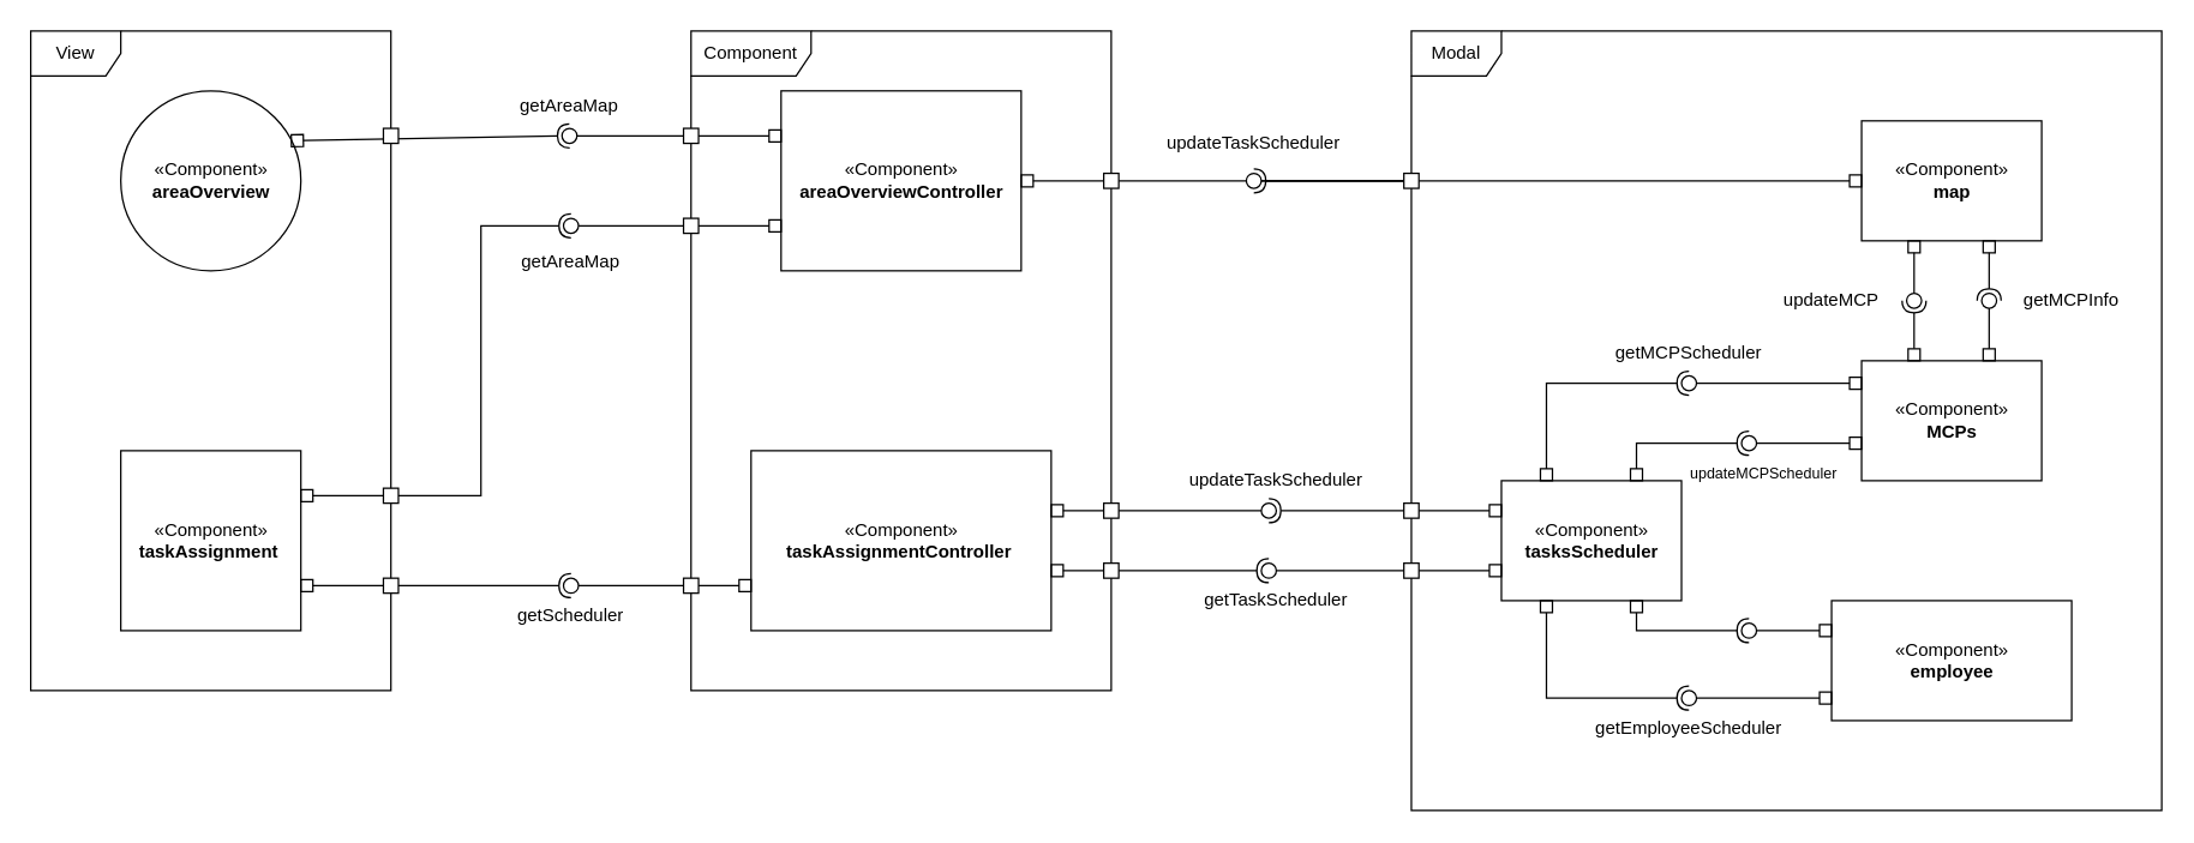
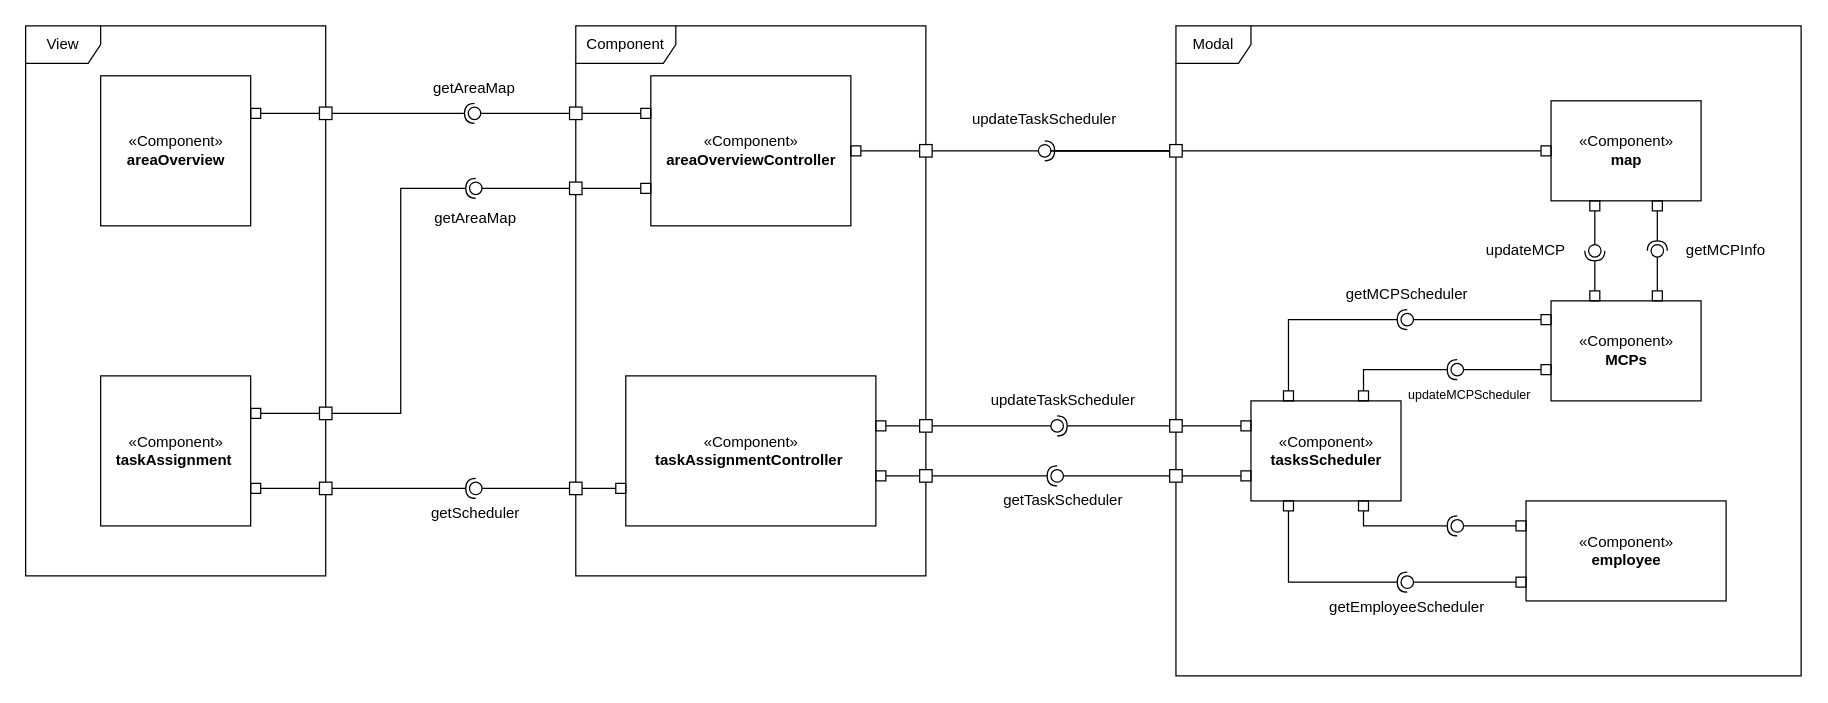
  <mxCell id="0" />
  <mxCell id="1" parent="0" />
  <mxCell id="2" value="View" style="shape=umlFrame;whiteSpace=wrap;html=1;width=60;height=30;" vertex="1" parent="1"><mxGeometry x="20" y="20" width="240" height="440" as="geometry" /></mxCell>
  <mxCell id="3" value="Component" style="shape=umlFrame;whiteSpace=wrap;html=1;width=80;height=30;" vertex="1" parent="1"><mxGeometry x="460" y="20" width="280" height="440" as="geometry" /></mxCell>
  <mxCell id="4" value="Modal" style="shape=umlFrame;whiteSpace=wrap;html=1;width=60;height=30;" vertex="1" parent="1"><mxGeometry x="940" y="20" width="500" height="520" as="geometry" /></mxCell>
  <mxCell id="5" value="«Component»&lt;br&gt;&lt;b&gt;map&lt;/b&gt;" style="html=1;" vertex="1" parent="1"><mxGeometry x="1240" y="80" width="120" height="80" as="geometry" /></mxCell>
  <mxCell id="6" value="«Component»&lt;br&gt;&lt;b&gt;MCPs&lt;/b&gt;" style="html=1;" vertex="1" parent="1"><mxGeometry x="1240" y="240" width="120" height="80" as="geometry" /></mxCell>
  <mxCell id="7" value="«Component»&lt;br&gt;&lt;b&gt;tasksScheduler&lt;/b&gt;" style="html=1;" vertex="1" parent="1"><mxGeometry x="1000" y="320" width="120" height="80" as="geometry" /></mxCell>
  <mxCell id="8" value="«Component»&lt;br&gt;&lt;b&gt;employee&lt;/b&gt;" style="html=1;" vertex="1" parent="1"><mxGeometry x="1220" y="400" width="160" height="80" as="geometry" /></mxCell>
  <mxCell id="9" value="«Component»&lt;br&gt;&lt;b&gt;taskAssignment&amp;nbsp;&lt;/b&gt;" style="html=1;" vertex="1" parent="1"><mxGeometry x="80" y="300" width="120" height="120" as="geometry" /></mxCell>
- <mxCell id="10" value="«Component»&lt;br&gt;&lt;b&gt;areaOverview&lt;/b&gt;" style="ellipse;html=1;" vertex="1" parent="1"><mxGeometry x="80" y="60" width="120" height="120" as="geometry" /></mxCell>
+ <mxCell id="10" value="«Component»&lt;br&gt;&lt;b&gt;areaOverview&lt;/b&gt;" style="html=1;" vertex="1" parent="1"><mxGeometry x="80" y="60" width="120" height="120" as="geometry" /></mxCell>
  <mxCell id="11" value="«Component»&lt;br&gt;&lt;b&gt;taskAssignmentController&amp;nbsp;&lt;/b&gt;" style="html=1;" vertex="1" parent="1"><mxGeometry x="500" y="300" width="200" height="120" as="geometry" /></mxCell>
  <mxCell id="12" value="«Component»&lt;br&gt;&lt;b&gt;areaOverviewController&lt;/b&gt;" style="html=1;" vertex="1" parent="1"><mxGeometry x="520" y="60" width="160" height="120" as="geometry" /></mxCell>
  <mxCell id="13" value="" style="rounded=0;orthogonalLoop=1;jettySize=auto;html=1;endArrow=none;endFill=0;sketch=0;sourcePerimeterSpacing=0;targetPerimeterSpacing=0;startArrow=box;startFill=0;exitX=0;exitY=0.75;exitDx=0;exitDy=0;" edge="1" parent="1" target="59" source="12"><mxGeometry relative="1" as="geometry"><mxPoint x="450" y="141" as="sourcePoint" /><Array as="points" /></mxGeometry></mxCell>
  <mxCell id="14" value="" style="rounded=0;orthogonalLoop=1;jettySize=auto;html=1;endArrow=halfCircle;endFill=0;entryX=0.5;entryY=0.5;endSize=6;strokeWidth=1;sketch=0;startArrow=box;startFill=0;exitX=1;exitY=0.25;exitDx=0;exitDy=0;" edge="1" parent="1" target="59" source="9"><mxGeometry relative="1" as="geometry"><mxPoint x="305" y="345" as="sourcePoint" /><Array as="points"><mxPoint x="210" y="330" /><mxPoint x="320" y="330" /><mxPoint x="320" y="150" /></Array></mxGeometry></mxCell>
  <mxCell id="15" value="" style="rounded=0;orthogonalLoop=1;jettySize=auto;html=1;endArrow=none;endFill=0;sketch=0;sourcePerimeterSpacing=0;targetPerimeterSpacing=0;startArrow=box;startFill=0;" edge="1" parent="1" target="17"><mxGeometry relative="1" as="geometry"><mxPoint x="1325" y="240" as="sourcePoint" /></mxGeometry></mxCell>
  <mxCell id="16" value="" style="rounded=0;orthogonalLoop=1;jettySize=auto;html=1;endArrow=halfCircle;endFill=0;entryX=0.5;entryY=0.5;endSize=6;strokeWidth=1;sketch=0;startArrow=box;startFill=0;" edge="1" parent="1" target="17"><mxGeometry relative="1" as="geometry"><mxPoint x="1325" y="160" as="sourcePoint" /></mxGeometry></mxCell>
  <mxCell id="17" value="" style="ellipse;whiteSpace=wrap;html=1;align=center;aspect=fixed;resizable=0;points=[];outlineConnect=0;sketch=0;container=0;" vertex="1" parent="1"><mxGeometry x="1320" y="195" width="10" height="10" as="geometry" /></mxCell>
  <mxCell id="18" value="getMCPInfo" style="text;html=1;strokeColor=none;fillColor=none;align=center;verticalAlign=middle;whiteSpace=wrap;rounded=0;container=0;" vertex="1" parent="1"><mxGeometry x="1350" y="185" width="60" height="30" as="geometry" /></mxCell>
  <mxCell id="19" value="" style="rounded=0;orthogonalLoop=1;jettySize=auto;html=1;endArrow=none;endFill=0;sketch=0;sourcePerimeterSpacing=0;targetPerimeterSpacing=0;startArrow=box;startFill=0;" edge="1" parent="1" target="21"><mxGeometry relative="1" as="geometry"><mxPoint x="1220" y="465" as="sourcePoint" /></mxGeometry></mxCell>
  <mxCell id="20" value="" style="rounded=0;orthogonalLoop=1;jettySize=auto;html=1;endArrow=halfCircle;endFill=0;entryX=0.5;entryY=0.5;endSize=6;strokeWidth=1;sketch=0;startArrow=box;startFill=0;exitX=0.25;exitY=1;exitDx=0;exitDy=0;" edge="1" parent="1" target="21" source="7"><mxGeometry relative="1" as="geometry"><mxPoint x="1080" y="450" as="sourcePoint" /><Array as="points"><mxPoint x="1030" y="465" /></Array></mxGeometry></mxCell>
  <mxCell id="21" value="" style="ellipse;whiteSpace=wrap;html=1;align=center;aspect=fixed;resizable=0;points=[];outlineConnect=0;sketch=0;container=0;" vertex="1" parent="1"><mxGeometry x="1120" y="460" width="10" height="10" as="geometry" /></mxCell>
  <mxCell id="22" value="getEmployeeScheduler" style="text;html=1;strokeColor=none;fillColor=none;align=center;verticalAlign=middle;whiteSpace=wrap;rounded=0;container=0;" vertex="1" parent="1"><mxGeometry x="1095" y="470" width="60" height="30" as="geometry" /></mxCell>
  <mxCell id="23" value="" style="rounded=0;orthogonalLoop=1;jettySize=auto;html=1;endArrow=none;endFill=0;sketch=0;sourcePerimeterSpacing=0;targetPerimeterSpacing=0;startArrow=box;startFill=0;exitX=0;exitY=0.312;exitDx=0;exitDy=0;exitPerimeter=0;" edge="1" parent="1" target="25"><mxGeometry relative="1" as="geometry"><mxPoint x="1240" y="254.96" as="sourcePoint" /></mxGeometry></mxCell>
  <mxCell id="24" value="" style="rounded=0;orthogonalLoop=1;jettySize=auto;html=1;endArrow=halfCircle;endFill=0;entryX=0.5;entryY=0.5;endSize=6;strokeWidth=1;sketch=0;startArrow=box;startFill=0;exitX=0.25;exitY=0;exitDx=0;exitDy=0;" edge="1" parent="1" target="25" source="7"><mxGeometry relative="1" as="geometry"><mxPoint x="910" y="135" as="sourcePoint" /><Array as="points"><mxPoint x="1030" y="255" /></Array></mxGeometry></mxCell>
  <mxCell id="25" value="" style="ellipse;whiteSpace=wrap;html=1;align=center;aspect=fixed;resizable=0;points=[];outlineConnect=0;sketch=0;container=0;" vertex="1" parent="1"><mxGeometry x="1120" y="250" width="10" height="10" as="geometry" /></mxCell>
  <mxCell id="26" value="getMCPScheduler" style="text;html=1;strokeColor=none;fillColor=none;align=center;verticalAlign=middle;whiteSpace=wrap;rounded=0;container=0;" vertex="1" parent="1"><mxGeometry x="1095" y="220" width="60" height="30" as="geometry" /></mxCell>
  <mxCell id="27" value="" style="rounded=0;orthogonalLoop=1;jettySize=auto;html=1;endArrow=none;endFill=0;sketch=0;sourcePerimeterSpacing=0;targetPerimeterSpacing=0;startArrow=box;startFill=0;exitX=0;exitY=0.75;exitDx=0;exitDy=0;" edge="1" parent="1" target="29" source="7"><mxGeometry relative="1" as="geometry"><mxPoint x="920" y="385" as="sourcePoint" /></mxGeometry></mxCell>
  <mxCell id="28" value="" style="rounded=0;orthogonalLoop=1;jettySize=auto;html=1;endArrow=halfCircle;endFill=0;entryX=0.5;entryY=0.5;endSize=6;strokeWidth=1;sketch=0;startArrow=box;startFill=0;" edge="1" parent="1" target="29"><mxGeometry relative="1" as="geometry"><mxPoint x="700" y="380" as="sourcePoint" /></mxGeometry></mxCell>
  <mxCell id="29" value="" style="ellipse;whiteSpace=wrap;html=1;align=center;aspect=fixed;resizable=0;points=[];outlineConnect=0;sketch=0;container=0;" vertex="1" parent="1"><mxGeometry x="840" y="375" width="10" height="10" as="geometry" /></mxCell>
  <mxCell id="30" value="getTaskScheduler" style="text;html=1;strokeColor=none;fillColor=none;align=center;verticalAlign=middle;whiteSpace=wrap;rounded=0;container=0;" vertex="1" parent="1"><mxGeometry x="820" y="385" width="60" height="30" as="geometry" /></mxCell>
  <mxCell id="31" value="" style="rounded=0;orthogonalLoop=1;jettySize=auto;html=1;endArrow=none;endFill=0;sketch=0;sourcePerimeterSpacing=0;targetPerimeterSpacing=0;startArrow=box;startFill=0;" edge="1" parent="1" target="33"><mxGeometry relative="1" as="geometry"><mxPoint x="700" y="340" as="sourcePoint" /></mxGeometry></mxCell>
  <mxCell id="32" value="" style="rounded=0;orthogonalLoop=1;jettySize=auto;html=1;endArrow=halfCircle;endFill=0;entryX=0.5;entryY=0.5;endSize=6;strokeWidth=1;sketch=0;startArrow=box;startFill=0;exitX=0;exitY=0.25;exitDx=0;exitDy=0;" edge="1" parent="1" target="33" source="7"><mxGeometry relative="1" as="geometry"><mxPoint x="920" y="335" as="sourcePoint" /></mxGeometry></mxCell>
  <mxCell id="33" value="" style="ellipse;whiteSpace=wrap;html=1;align=center;aspect=fixed;resizable=0;points=[];outlineConnect=0;sketch=0;container=0;" vertex="1" parent="1"><mxGeometry x="840" y="335" width="10" height="10" as="geometry" /></mxCell>
  <mxCell id="34" value="updateTaskScheduler" style="text;html=1;strokeColor=none;fillColor=none;align=center;verticalAlign=middle;whiteSpace=wrap;rounded=0;container=0;" vertex="1" parent="1"><mxGeometry x="820" y="305" width="60" height="30" as="geometry" /></mxCell>
  <mxCell id="35" value="" style="rounded=0;orthogonalLoop=1;jettySize=auto;html=1;endArrow=none;endFill=0;sketch=0;sourcePerimeterSpacing=0;targetPerimeterSpacing=0;startArrow=box;startFill=0;" edge="1" parent="1" target="70" source="5"><mxGeometry relative="1" as="geometry"><mxPoint x="1110" y="250" as="sourcePoint" /></mxGeometry></mxCell>
  <mxCell id="36" value="" style="rounded=0;orthogonalLoop=1;jettySize=auto;html=1;endArrow=halfCircle;endFill=0;entryX=0.5;entryY=0.5;endSize=6;strokeWidth=1;sketch=0;startArrow=none;startFill=0;" edge="1" parent="1" target="70" source="69"><mxGeometry relative="1" as="geometry"><mxPoint x="980" y="105" as="sourcePoint" /></mxGeometry></mxCell>
  <mxCell id="37" value="updateTaskScheduler" style="text;html=1;strokeColor=none;fillColor=none;align=center;verticalAlign=middle;whiteSpace=wrap;rounded=0;container=0;" vertex="1" parent="1"><mxGeometry x="805" y="80" width="60" height="30" as="geometry" /></mxCell>
  <mxCell id="38" value="" style="rounded=0;orthogonalLoop=1;jettySize=auto;html=1;endArrow=none;endFill=0;sketch=0;sourcePerimeterSpacing=0;targetPerimeterSpacing=0;startArrow=box;startFill=0;" edge="1" parent="1" target="40"><mxGeometry relative="1" as="geometry"><mxPoint x="1275" y="160" as="sourcePoint" /></mxGeometry></mxCell>
  <mxCell id="39" value="" style="rounded=0;orthogonalLoop=1;jettySize=auto;html=1;endArrow=halfCircle;endFill=0;entryX=0.5;entryY=0.5;endSize=6;strokeWidth=1;sketch=0;startArrow=box;startFill=0;" edge="1" parent="1" target="40"><mxGeometry relative="1" as="geometry"><mxPoint x="1275" y="240" as="sourcePoint" /></mxGeometry></mxCell>
  <mxCell id="40" value="" style="ellipse;whiteSpace=wrap;html=1;align=center;aspect=fixed;resizable=0;points=[];outlineConnect=0;sketch=0;container=0;" vertex="1" parent="1"><mxGeometry x="1270" y="195" width="10" height="10" as="geometry" /></mxCell>
  <mxCell id="41" value="updateMCP" style="text;html=1;strokeColor=none;fillColor=none;align=center;verticalAlign=middle;whiteSpace=wrap;rounded=0;container=0;" vertex="1" parent="1"><mxGeometry x="1190" y="185" width="60" height="30" as="geometry" /></mxCell>
  <mxCell id="42" value="" style="rounded=0;orthogonalLoop=1;jettySize=auto;html=1;endArrow=none;endFill=0;sketch=0;sourcePerimeterSpacing=0;targetPerimeterSpacing=0;startArrow=box;startFill=0;exitX=0;exitY=0.25;exitDx=0;exitDy=0;" edge="1" parent="1" target="44" source="8"><mxGeometry relative="1" as="geometry"><mxPoint x="1070" y="610" as="sourcePoint" /></mxGeometry></mxCell>
  <mxCell id="43" value="" style="rounded=0;orthogonalLoop=1;jettySize=auto;html=1;endArrow=halfCircle;endFill=0;entryX=0.5;entryY=0.5;endSize=6;strokeWidth=1;sketch=0;startArrow=box;startFill=0;exitX=0.75;exitY=1;exitDx=0;exitDy=0;" edge="1" parent="1" target="44" source="7"><mxGeometry relative="1" as="geometry"><mxPoint x="940" y="590" as="sourcePoint" /><Array as="points"><mxPoint x="1090" y="420" /></Array></mxGeometry></mxCell>
  <mxCell id="44" value="" style="ellipse;whiteSpace=wrap;html=1;align=center;aspect=fixed;resizable=0;points=[];outlineConnect=0;sketch=0;container=0;" vertex="1" parent="1"><mxGeometry x="1160" y="415" width="10" height="10" as="geometry" /></mxCell>
  <mxCell id="45" value="" style="rounded=0;orthogonalLoop=1;jettySize=auto;html=1;endArrow=none;endFill=0;sketch=0;sourcePerimeterSpacing=0;targetPerimeterSpacing=0;startArrow=box;startFill=0;exitX=0;exitY=0.312;exitDx=0;exitDy=0;exitPerimeter=0;" edge="1" parent="1" target="47"><mxGeometry relative="1" as="geometry"><mxPoint x="1240" y="294.96" as="sourcePoint" /></mxGeometry></mxCell>
  <mxCell id="46" value="" style="rounded=0;orthogonalLoop=1;jettySize=auto;html=1;endArrow=halfCircle;endFill=0;entryX=0.5;entryY=0.5;endSize=6;strokeWidth=1;sketch=0;startArrow=box;startFill=0;exitX=0.75;exitY=0;exitDx=0;exitDy=0;" edge="1" parent="1" target="47" source="7"><mxGeometry relative="1" as="geometry"><mxPoint x="955" y="275" as="sourcePoint" /><Array as="points"><mxPoint x="1090" y="295" /></Array></mxGeometry></mxCell>
  <mxCell id="47" value="" style="ellipse;whiteSpace=wrap;html=1;align=center;aspect=fixed;resizable=0;points=[];outlineConnect=0;sketch=0;container=0;" vertex="1" parent="1"><mxGeometry x="1160" y="290" width="10" height="10" as="geometry" /></mxCell>
  <mxCell id="48" value="updateMCPScheduler" style="text;html=1;strokeColor=none;fillColor=none;align=center;verticalAlign=middle;whiteSpace=wrap;rounded=0;container=0;fontSize=10;" vertex="1" parent="1"><mxGeometry x="1145" y="300" width="60" height="30" as="geometry" /></mxCell>
  <mxCell id="49" value="getScheduler" style="text;html=1;strokeColor=none;fillColor=none;align=center;verticalAlign=middle;whiteSpace=wrap;rounded=0;" vertex="1" parent="1"><mxGeometry x="350" y="395" width="60" height="30" as="geometry" /></mxCell>
  <mxCell id="50" value="" style="ellipse;whiteSpace=wrap;html=1;align=center;aspect=fixed;resizable=0;points=[];outlineConnect=0;sketch=0;" vertex="1" parent="1"><mxGeometry x="375" y="385" width="10" height="10" as="geometry" /></mxCell>
  <mxCell id="51" value="" style="rounded=0;orthogonalLoop=1;jettySize=auto;html=1;endArrow=none;endFill=0;sketch=0;sourcePerimeterSpacing=0;targetPerimeterSpacing=0;startArrow=box;startFill=0;exitX=0;exitY=0.75;exitDx=0;exitDy=0;" edge="1" parent="1" target="50" source="11"><mxGeometry relative="1" as="geometry"><mxPoint x="460" y="390" as="sourcePoint" /></mxGeometry></mxCell>
  <mxCell id="52" value="" style="rounded=0;orthogonalLoop=1;jettySize=auto;html=1;endArrow=halfCircle;endFill=0;entryX=0.5;entryY=0.5;endSize=6;strokeWidth=1;sketch=0;startArrow=box;startFill=0;exitX=1;exitY=0.75;exitDx=0;exitDy=0;" edge="1" parent="1" target="50" source="9"><mxGeometry relative="1" as="geometry"><mxPoint x="305" y="380" as="sourcePoint" /></mxGeometry></mxCell>
  <mxCell id="53" value="" style="group" vertex="1" connectable="0" parent="1"><mxGeometry x="349" y="55" width="60" height="40" as="geometry" /></mxCell>
  <mxCell id="54" value="" style="ellipse;whiteSpace=wrap;html=1;align=center;aspect=fixed;resizable=0;points=[];outlineConnect=0;sketch=0;" vertex="1" parent="53"><mxGeometry x="25" y="30" width="10" height="10" as="geometry" /></mxCell>
  <mxCell id="55" value="getAreaMap" style="text;html=1;strokeColor=none;fillColor=none;align=center;verticalAlign=middle;whiteSpace=wrap;rounded=0;" vertex="1" parent="53"><mxGeometry width="60" height="30" as="geometry" /></mxCell>
  <mxCell id="56" value="" style="rounded=0;orthogonalLoop=1;jettySize=auto;html=1;endArrow=none;endFill=0;sketch=0;sourcePerimeterSpacing=0;targetPerimeterSpacing=0;startArrow=box;startFill=0;exitX=0;exitY=0.25;exitDx=0;exitDy=0;" edge="1" parent="1" target="54" source="12"><mxGeometry relative="1" as="geometry"><mxPoint x="480" y="103" as="sourcePoint" /></mxGeometry></mxCell>
  <mxCell id="57" value="" style="rounded=0;orthogonalLoop=1;jettySize=auto;html=1;endArrow=halfCircle;endFill=0;entryX=0.5;entryY=0.5;endSize=6;strokeWidth=1;sketch=0;startArrow=box;startFill=0;exitX=1;exitY=0.25;exitDx=0;exitDy=0;" edge="1" parent="1" target="54" source="10"><mxGeometry relative="1" as="geometry"><mxPoint x="200" y="99" as="sourcePoint" /></mxGeometry></mxCell>
  <mxCell id="58" value="getAreaMap" style="text;html=1;strokeColor=none;fillColor=none;align=center;verticalAlign=middle;whiteSpace=wrap;rounded=0;" vertex="1" parent="1"><mxGeometry x="350" y="151" width="60" height="45" as="geometry" /></mxCell>
  <mxCell id="59" value="" style="ellipse;whiteSpace=wrap;html=1;align=center;aspect=fixed;resizable=0;points=[];outlineConnect=0;sketch=0;" vertex="1" parent="1"><mxGeometry x="375" y="145" width="10" height="10" as="geometry" /></mxCell>
  <mxCell id="60" value="" style="rounded=0;whiteSpace=wrap;html=1;shadow=0;sketch=0;strokeWidth=1;fontSize=7;fillStyle=solid;" vertex="1" parent="1"><mxGeometry x="255" y="85" width="10" height="10" as="geometry" /></mxCell>
  <mxCell id="61" value="" style="rounded=0;whiteSpace=wrap;html=1;shadow=0;sketch=0;strokeWidth=1;fontSize=7;fillStyle=solid;" vertex="1" parent="1"><mxGeometry x="255" y="325" width="10" height="10" as="geometry" /></mxCell>
  <mxCell id="62" value="" style="rounded=0;whiteSpace=wrap;html=1;shadow=0;sketch=0;strokeWidth=1;fontSize=7;fillStyle=solid;" vertex="1" parent="1"><mxGeometry x="255" y="385" width="10" height="10" as="geometry" /></mxCell>
  <mxCell id="63" value="" style="rounded=0;whiteSpace=wrap;html=1;shadow=0;sketch=0;strokeWidth=1;fontSize=7;fillStyle=solid;" vertex="1" parent="1"><mxGeometry x="455" y="385" width="10" height="10" as="geometry" /></mxCell>
  <mxCell id="64" value="" style="rounded=0;whiteSpace=wrap;html=1;shadow=0;sketch=0;strokeWidth=1;fontSize=7;fillStyle=solid;" vertex="1" parent="1"><mxGeometry x="735" y="335" width="10" height="10" as="geometry" /></mxCell>
  <mxCell id="65" value="" style="rounded=0;whiteSpace=wrap;html=1;shadow=0;sketch=0;strokeWidth=1;fontSize=7;fillStyle=solid;" vertex="1" parent="1"><mxGeometry x="735" y="375" width="10" height="10" as="geometry" /></mxCell>
  <mxCell id="66" value="" style="rounded=0;whiteSpace=wrap;html=1;shadow=0;sketch=0;strokeWidth=1;fontSize=7;fillStyle=solid;" vertex="1" parent="1"><mxGeometry x="935" y="375" width="10" height="10" as="geometry" /></mxCell>
  <mxCell id="67" value="" style="rounded=0;whiteSpace=wrap;html=1;shadow=0;sketch=0;strokeWidth=1;fontSize=7;fillStyle=solid;" vertex="1" parent="1"><mxGeometry x="935" y="335" width="10" height="10" as="geometry" /></mxCell>
  <mxCell id="68" value="" style="rounded=0;orthogonalLoop=1;jettySize=auto;html=1;endArrow=none;endFill=0;entryX=0.5;entryY=0.5;endSize=6;strokeWidth=1;sketch=0;startArrow=none;startFill=0;" edge="1" parent="1" target="69"><mxGeometry relative="1" as="geometry"><mxPoint x="840" y="120" as="sourcePoint" /><mxPoint x="1045" y="120" as="targetPoint" /></mxGeometry></mxCell>
  <mxCell id="69" value="" style="rounded=0;whiteSpace=wrap;html=1;shadow=0;sketch=0;strokeWidth=1;fontSize=7;fillStyle=solid;" vertex="1" parent="1"><mxGeometry x="935" y="115" width="10" height="10" as="geometry" /></mxCell>
  <mxCell id="70" value="" style="ellipse;whiteSpace=wrap;html=1;align=center;aspect=fixed;resizable=0;points=[];outlineConnect=0;sketch=0;container=0;" vertex="1" parent="1"><mxGeometry x="830" y="115" width="10" height="10" as="geometry" /></mxCell>
  <mxCell id="71" value="" style="rounded=0;orthogonalLoop=1;jettySize=auto;html=1;endArrow=none;endFill=0;endSize=6;strokeWidth=1;sketch=0;startArrow=box;startFill=0;" edge="1" parent="1" source="12"><mxGeometry relative="1" as="geometry"><mxPoint x="680" y="120" as="sourcePoint" /><mxPoint x="830" y="120" as="targetPoint" /></mxGeometry></mxCell>
  <mxCell id="72" value="" style="rounded=0;whiteSpace=wrap;html=1;shadow=0;sketch=0;strokeWidth=1;fontSize=7;fillStyle=solid;" vertex="1" parent="1"><mxGeometry x="735" y="115" width="10" height="10" as="geometry" /></mxCell>
  <mxCell id="73" value="" style="rounded=0;whiteSpace=wrap;html=1;shadow=0;sketch=0;strokeWidth=1;fontSize=7;fillStyle=solid;" vertex="1" parent="1"><mxGeometry x="455" y="85" width="10" height="10" as="geometry" /></mxCell>
  <mxCell id="74" value="" style="rounded=0;whiteSpace=wrap;html=1;shadow=0;sketch=0;strokeWidth=1;fontSize=7;fillStyle=solid;" vertex="1" parent="1"><mxGeometry x="455" y="145" width="10" height="10" as="geometry" /></mxCell>
